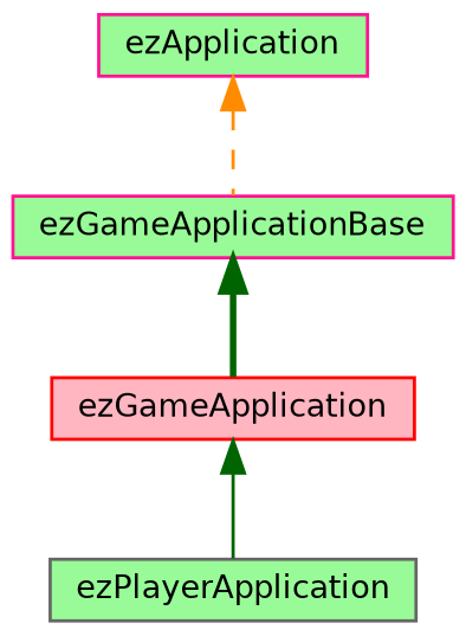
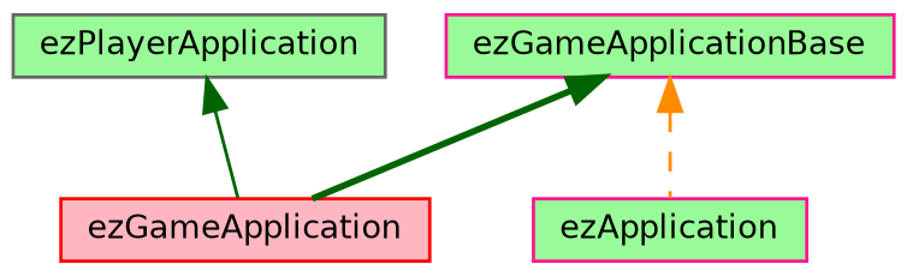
  digraph {
    node [color=deeppink fillcolor=palegreen fontname=Helvetica fontsize=10 shape=record style=filled]
    edge [color=darkgreen dir=back fontname=Helvetica fontsize=10 labelfontname=Helvetica labelfontsize=10]
    n1 [color=gray40 fontcolor=black height=0.2 label=ezPlayerApplication width=0.4]
    n2 [color=red fillcolor=lightpink height=0.2 label=ezGameApplication width=0.4]
    n3 [height=0.2 label=ezGameApplicationBase width=0.4]
    n4 [height=0.2 label=ezApplication width=0.4]
-   n2 -> n1 [style=solid]
+   n1 -> n2 [style=solid]
    n3 -> n2 [style=bold]
-   n4 -> n3 [color=darkorange style=dashed]
+   n3 -> n4 [color=darkorange style=dashed]
  }
